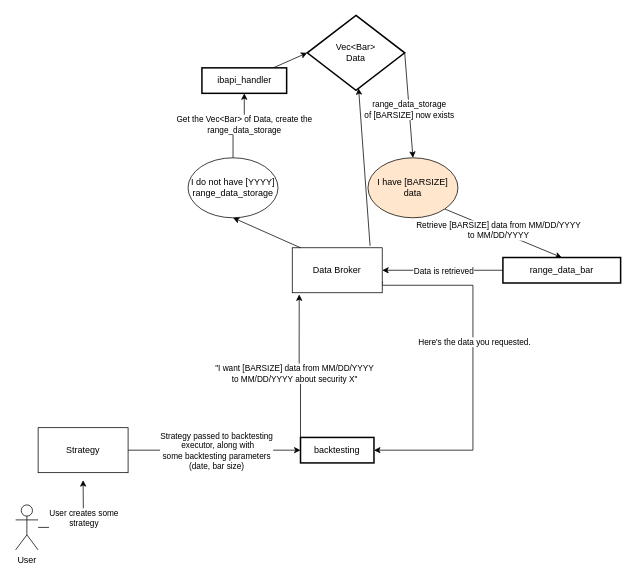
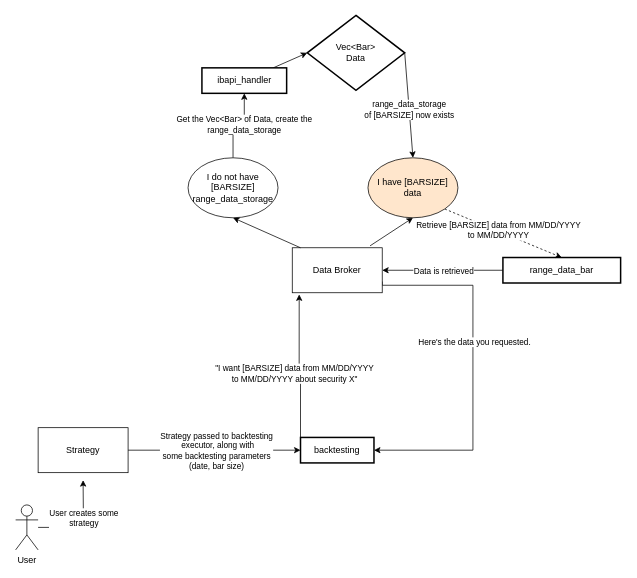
  <mxCell id="0" />
  <mxCell id="1" parent="0" />
  <mxCell id="2" style="edgeStyle=orthogonalEdgeStyle;rounded=0;orthogonalLoop=1;jettySize=auto;html=1;exitX=0.5;exitY=0;exitDx=0;exitDy=0;" parent="1" source="3" edge="1"><mxGeometry relative="1" as="geometry"><mxPoint x="449.31" y="583.276" as="targetPoint" /></mxGeometry></mxCell>
  <mxCell id="3" value="backtesting" style="whiteSpace=wrap;strokeWidth=2;" parent="1" vertex="1"><mxGeometry x="400" y="583" width="98" height="34" as="geometry" /></mxCell>
  <mxCell id="4" value="" style="rounded=0;orthogonalLoop=1;jettySize=auto;html=1;entryX=0;entryY=0.5;entryDx=0;entryDy=0;" parent="1" source="5" target="30" edge="1"><mxGeometry relative="1" as="geometry" /></mxCell>
  <mxCell id="5" value="ibapi_handler" style="whiteSpace=wrap;strokeWidth=2;" parent="1" vertex="1"><mxGeometry x="268.5" y="90" width="113" height="34" as="geometry" /></mxCell>
  <mxCell id="6" style="edgeStyle=orthogonalEdgeStyle;rounded=0;orthogonalLoop=1;jettySize=auto;html=1;entryX=0;entryY=0;entryDx=0;entryDy=0;startArrow=classic;startFill=1;endArrow=none;endFill=0;exitX=0.077;exitY=1.037;exitDx=0;exitDy=0;exitPerimeter=0;" parent="1" source="19" target="3" edge="1"><mxGeometry relative="1" as="geometry" /></mxCell>
  <mxCell id="7" value="&lt;div&gt;&quot;I want [BARSIZE] data from MM/DD/YYYY&lt;/div&gt;&lt;div&gt;to MM/DD/YYYY about security X&quot;&lt;br&gt;&lt;/div&gt;" style="edgeLabel;html=1;align=center;verticalAlign=middle;resizable=0;points=[];" parent="6" vertex="1" connectable="0"><mxGeometry x="0.129" y="1" relative="1" as="geometry"><mxPoint x="-10" y="-2" as="offset" /></mxGeometry></mxCell>
  <mxCell id="8" style="edgeStyle=orthogonalEdgeStyle;rounded=0;orthogonalLoop=1;jettySize=auto;html=1;entryX=1;entryY=0.5;entryDx=0;entryDy=0;" parent="1" source="10" target="19" edge="1"><mxGeometry relative="1" as="geometry" /></mxCell>
  <mxCell id="9" value="Data is retrieved" style="edgeLabel;html=1;align=center;verticalAlign=middle;resizable=0;points=[];" parent="8" vertex="1" connectable="0"><mxGeometry x="0.319" y="-1" relative="1" as="geometry"><mxPoint x="26" y="1" as="offset" /></mxGeometry></mxCell>
  <mxCell id="10" value="range_data_bar" style="whiteSpace=wrap;strokeWidth=2;" parent="1" vertex="1"><mxGeometry x="670" y="343" width="157" height="34" as="geometry" /></mxCell>
  <mxCell id="11" style="edgeStyle=orthogonalEdgeStyle;rounded=0;orthogonalLoop=1;jettySize=auto;html=1;entryX=0;entryY=0.5;entryDx=0;entryDy=0;" parent="1" source="13" target="3" edge="1"><mxGeometry relative="1" as="geometry" /></mxCell>
  <mxCell id="12" value="&lt;div&gt;Strategy passed to backtesting&lt;/div&gt;&lt;div&gt;&amp;nbsp;executor, along with&lt;/div&gt;&lt;div&gt;some backtesting parameters&lt;/div&gt;&lt;div&gt;(date, bar size)&lt;br&gt;&lt;/div&gt;" style="edgeLabel;html=1;align=center;verticalAlign=middle;resizable=0;points=[];" parent="11" vertex="1" connectable="0"><mxGeometry x="0.076" y="1" relative="1" as="geometry"><mxPoint x="-7" y="1" as="offset" /></mxGeometry></mxCell>
  <mxCell id="13" value="&lt;div&gt;Strategy&lt;/div&gt;" style="rounded=0;whiteSpace=wrap;html=1;" parent="1" vertex="1"><mxGeometry x="50" y="570" width="120" height="60" as="geometry" /></mxCell>
  <mxCell id="14" style="edgeStyle=orthogonalEdgeStyle;rounded=0;orthogonalLoop=1;jettySize=auto;html=1;" parent="1" source="16" edge="1"><mxGeometry relative="1" as="geometry"><mxPoint x="110" y="640" as="targetPoint" /></mxGeometry></mxCell>
  <mxCell id="15" value="&lt;div&gt;User creates some&lt;/div&gt;&lt;div&gt;strategy&lt;br&gt;&lt;/div&gt;" style="edgeLabel;html=1;align=center;verticalAlign=middle;resizable=0;points=[];" parent="14" vertex="1" connectable="0"><mxGeometry x="-0.072" y="-1" relative="1" as="geometry"><mxPoint x="3" y="-14" as="offset" /></mxGeometry></mxCell>
  <mxCell id="16" value="&lt;div&gt;User&lt;/div&gt;&lt;div&gt;&lt;br&gt;&lt;/div&gt;" style="shape=umlActor;verticalLabelPosition=bottom;verticalAlign=top;html=1;outlineConnect=0;" parent="1" vertex="1"><mxGeometry x="20" y="673" width="30" height="60" as="geometry" /></mxCell>
  <mxCell id="17" style="edgeStyle=orthogonalEdgeStyle;rounded=0;orthogonalLoop=1;jettySize=auto;html=1;exitX=1;exitY=0.75;exitDx=0;exitDy=0;entryX=1;entryY=0.5;entryDx=0;entryDy=0;" parent="1" source="19" target="3" edge="1"><mxGeometry relative="1" as="geometry"><Array as="points"><mxPoint x="509" y="380" /><mxPoint x="630" y="380" /><mxPoint x="630" y="600" /></Array></mxGeometry></mxCell>
  <mxCell id="18" value="Here's the data you requested." style="edgeLabel;html=1;align=center;verticalAlign=middle;resizable=0;points=[];" parent="17" vertex="1" connectable="0"><mxGeometry x="-0.158" y="1" relative="1" as="geometry"><mxPoint as="offset" /></mxGeometry></mxCell>
  <mxCell id="19" value="&lt;div&gt;Data Broker&lt;/div&gt;" style="rounded=0;whiteSpace=wrap;html=1;" parent="1" vertex="1"><mxGeometry x="389" y="330" width="120" height="60" as="geometry" /></mxCell>
  <mxCell id="20" value="" style="endArrow=classic;html=1;rounded=0;entryX=0.5;entryY=1;entryDx=0;entryDy=0;" parent="1" target="23" edge="1"><mxGeometry width="50" height="50" relative="1" as="geometry"><mxPoint x="400" y="330" as="sourcePoint" /><mxPoint x="300" y="210" as="targetPoint" /></mxGeometry></mxCell>
  <mxCell id="21" style="edgeStyle=orthogonalEdgeStyle;rounded=0;orthogonalLoop=1;jettySize=auto;html=1;entryX=0.5;entryY=1;entryDx=0;entryDy=0;" parent="1" source="23" target="5" edge="1"><mxGeometry relative="1" as="geometry" /></mxCell>
  <mxCell id="22" value="&lt;div&gt;Get the Vec&amp;lt;Bar&amp;gt; of Data, create the &lt;br&gt;&lt;/div&gt;&lt;div&gt;range_data_storage&lt;/div&gt;" style="edgeLabel;html=1;align=center;verticalAlign=middle;resizable=0;points=[];" parent="21" vertex="1" connectable="0"><mxGeometry x="0.135" y="2" relative="1" as="geometry"><mxPoint as="offset" /></mxGeometry></mxCell>
- <mxCell id="23" value="&lt;div&gt;I do not have [YYYY]&lt;/div&gt;&lt;div&gt;range_data_storage&lt;br&gt;&lt;/div&gt;" style="ellipse;whiteSpace=wrap;html=1;" parent="1" vertex="1"><mxGeometry x="250" y="210" width="120" height="80" as="geometry" /></mxCell>
- <mxCell id="24" value="" style="endArrow=classic;html=1;rounded=0;exitX=0.865;exitY=-0.043;exitDx=0;exitDy=0;exitPerimeter=0;" parent="1" source="19" target="30" edge="1"><mxGeometry width="50" height="50" relative="1" as="geometry"><mxPoint x="479" y="320" as="sourcePoint" /><mxPoint x="550" y="280" as="targetPoint" /></mxGeometry></mxCell>
- <mxCell id="25" style="rounded=0;orthogonalLoop=1;jettySize=auto;html=1;exitX=1;exitY=1;exitDx=0;exitDy=0;entryX=0.5;entryY=0;entryDx=0;entryDy=0;strokeColor=default;" parent="1" source="27" target="10" edge="1"><mxGeometry relative="1" as="geometry" /></mxCell>
+ <mxCell id="23" value="&lt;div&gt;I do not have [BARSIZE]&lt;/div&gt;&lt;div&gt;range_data_storage&lt;br&gt;&lt;/div&gt;" style="ellipse;whiteSpace=wrap;html=1;" parent="1" vertex="1"><mxGeometry x="250" y="210" width="120" height="80" as="geometry" /></mxCell>
+ <mxCell id="24" value="" style="endArrow=classic;html=1;rounded=0;exitX=0.865;exitY=-0.043;exitDx=0;exitDy=0;exitPerimeter=0;entryX=0.5;entryY=1;entryDx=0;entryDy=0;" parent="1" source="19" target="27" edge="1"><mxGeometry width="50" height="50" relative="1" as="geometry"><mxPoint x="479" y="320" as="sourcePoint" /><mxPoint x="550" y="280" as="targetPoint" /></mxGeometry></mxCell>
+ <mxCell id="25" style="rounded=0;orthogonalLoop=1;jettySize=auto;html=1;exitX=1;exitY=1;exitDx=0;exitDy=0;entryX=0.5;entryY=0;entryDx=0;entryDy=0;strokeColor=default;dashed=1;" parent="1" source="27" target="10" edge="1"><mxGeometry relative="1" as="geometry" /></mxCell>
  <mxCell id="26" value="&lt;div&gt;Retrieve [BARSIZE] data from MM/DD/YYYY&lt;/div&gt;&lt;div&gt;to MM/DD/YYYY&lt;br&gt;&lt;/div&gt;" style="edgeLabel;html=1;align=center;verticalAlign=middle;resizable=0;points=[];" parent="25" vertex="1" connectable="0"><mxGeometry x="-0.083" y="1" relative="1" as="geometry"><mxPoint as="offset" /></mxGeometry></mxCell>
  <mxCell id="27" value="&lt;div&gt;I have [BARSIZE]&lt;/div&gt;&lt;div&gt;data&lt;br&gt;&lt;/div&gt;" style="ellipse;whiteSpace=wrap;html=1;fillColor=#ffe6cc;" parent="1" vertex="1"><mxGeometry x="490" y="210" width="120" height="80" as="geometry" /></mxCell>
  <mxCell id="28" style="rounded=0;orthogonalLoop=1;jettySize=auto;html=1;exitX=1;exitY=0.5;exitDx=0;exitDy=0;entryX=0.5;entryY=0;entryDx=0;entryDy=0;" parent="1" source="30" target="27" edge="1"><mxGeometry relative="1" as="geometry"><mxPoint x="540" y="100" as="targetPoint" /></mxGeometry></mxCell>
  <mxCell id="29" value="&lt;div&gt;range_data_storage&lt;/div&gt;&lt;div&gt;of [BARSIZE] now exists&lt;/div&gt;" style="edgeLabel;html=1;align=center;verticalAlign=middle;resizable=0;points=[];" parent="28" vertex="1" connectable="0"><mxGeometry x="0.081" relative="1" as="geometry"><mxPoint as="offset" /></mxGeometry></mxCell>
  <mxCell id="30" value="&lt;div&gt;Vec&amp;lt;Bar&amp;gt;&lt;/div&gt;&lt;div&gt;Data&lt;br&gt;&lt;/div&gt;" style="rhombus;whiteSpace=wrap;html=1;strokeWidth=2;" parent="1" vertex="1"><mxGeometry x="409" y="20" width="130" height="100" as="geometry" /></mxCell>
